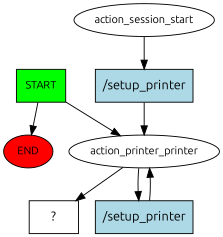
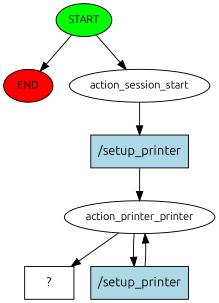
  digraph {
    fontname=Ubuntu
    node [fontname=Ubuntu fontsize=12 style=filled]
    edge [fontname=Ubuntu]
-   n1 [fillcolor=green label=START shape=box]
+   n1 [fillcolor=green label=START]
    n2 [fillcolor=red label=END]
    n3 [label=action_session_start style=""]
    n4 [fillcolor=lightblue label="/setup_printer" shape=rect fontsize=""]
    n5 [label=action_printer_printer style=""]
    n6 [label="  ?  " shape=rect fontsize="" style=""]
    n7 [fillcolor=lightblue label="/setup_printer" shape=rect fontsize=""]
    n1 -> n2
-   n1 -> n5
+   n1 -> n3
    n3 -> n4
    n4 -> n5
    n5 -> n6
    n5 -> n7
    n7 -> n5
  }
